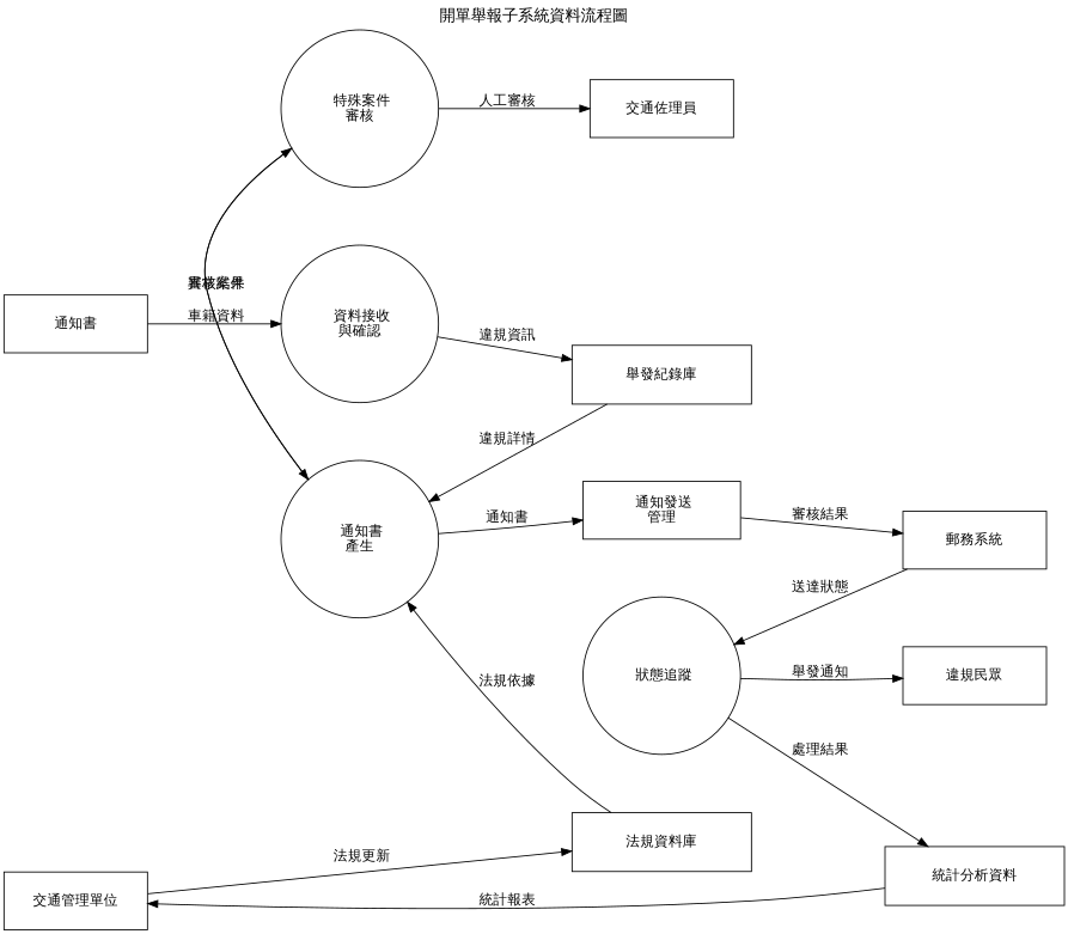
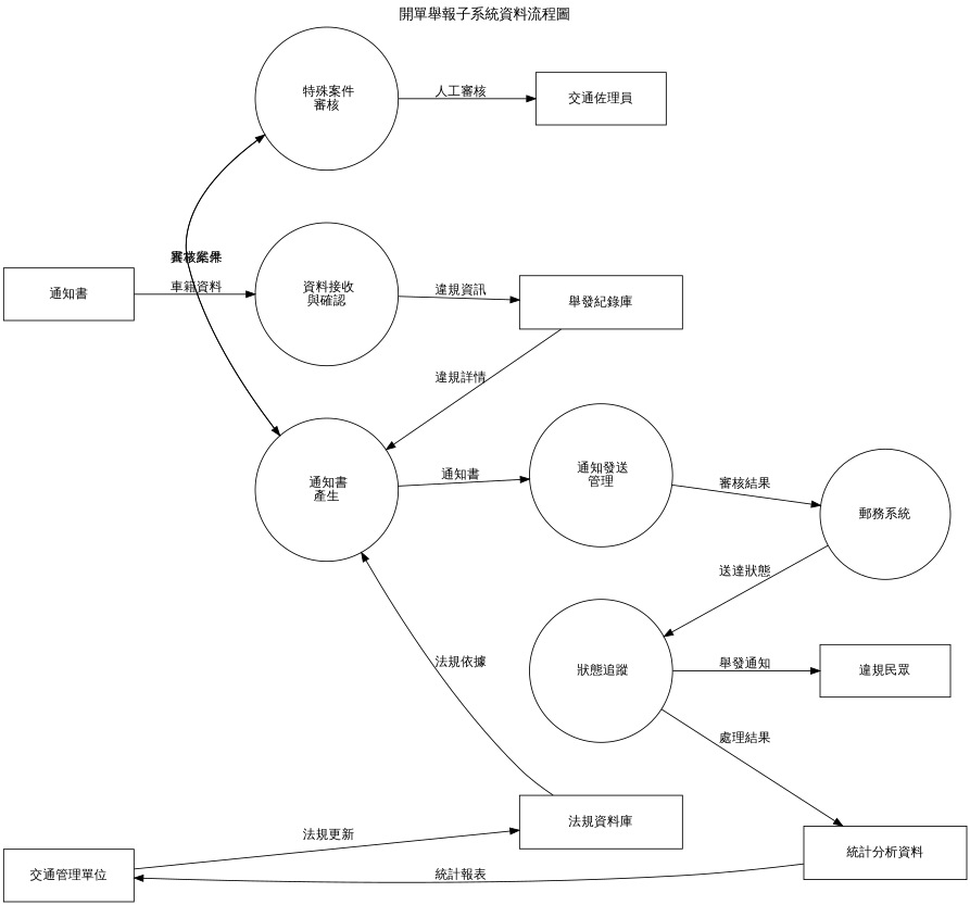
  digraph {
    fontname="DejaVu Sans"
    fontsize=16
    label="開單舉報子系統資料流程圖\n"
    labelloc=t
    nodesep=0.8
    rankdir=LR
    ranksep=1.0
    node [fixedsize=true fontname="DejaVu Sans" margin=0.3 shape=box]
    edge [fontname="DejaVu Sans"]
    n1 [height=0.8 label="通知書" width=2]
    n2 [height=0.8 label="交通管理單位" width=2]
    n3 [height=0.8 label=" 資料接收\n與確認" shape=circle width=2.2]
    n4 [height=0.8 label=" 通知書\n產生" shape=circle width=2.2]
    n5 [height=0.8 label=" 特殊案件\n審核" shape=circle width=2.2]
    n6 [fixedsize=false height=0.8 label="舉發紀錄庫" shape=record width=2.5]
    n7 [fixedsize=false height=0.8 label="法規資料庫" shape=record width=2.5]
-   n8 [height=0.8 label=" 通知發送\n管理" width=2.2]
+   n8 [height=0.8 label=" 通知發送\n管理" shape=circle width=2.2]
    n9 [height=0.8 label=" 狀態追蹤" shape=circle width=2.2]
-   n10 [height=0.8 label="郵務系統" width=2]
+   n10 [height=0.8 label="郵務系統" shape=circle width=2]
    n11 [height=0.8 label="違規民眾" width=2]
    n12 [height=0.8 label="交通佐理員" width=2]
    n13 [fixedsize=false height=0.8 label="統計分析資料" shape=record width=2.5]
    subgraph sub_1 {
      rank=same
      n1
      n2
    }
    subgraph sub_2 {
      rank=same
      n3
      n4
      n5
    }
    subgraph sub_3 {
      rank=same
      n6
      n7
    }
    subgraph sub_4 {
      rank=same
      n8
      n9
    }
    subgraph sub_5 {
      rank=same
      n10
      n11
    }
    n1 -> n3 [label=" 車籍資料"]
    n2 -> n7 [label=" 法規更新"]
    n3 -> n6 [label=" 違規資訊"]
    n4 -> n5 [label=" 異常案件"]
    n4 -> n8 [label=" 通知書"]
    n5 -> n4 [label=" 審核結果"]
    n5 -> n12 [label=" 人工審核"]
    n6 -> n4 [label=" 違規詳情"]
    n7 -> n4 [label=" 法規依據"]
    n8 -> n10 [label=" 審核結果"]
    n9 -> n11 [label=" 舉發通知"]
    n9 -> n13 [label=" 處理結果"]
    n10 -> n9 [label=" 送達狀態"]
    n13 -> n2 [label=" 統計報表"]
  }
